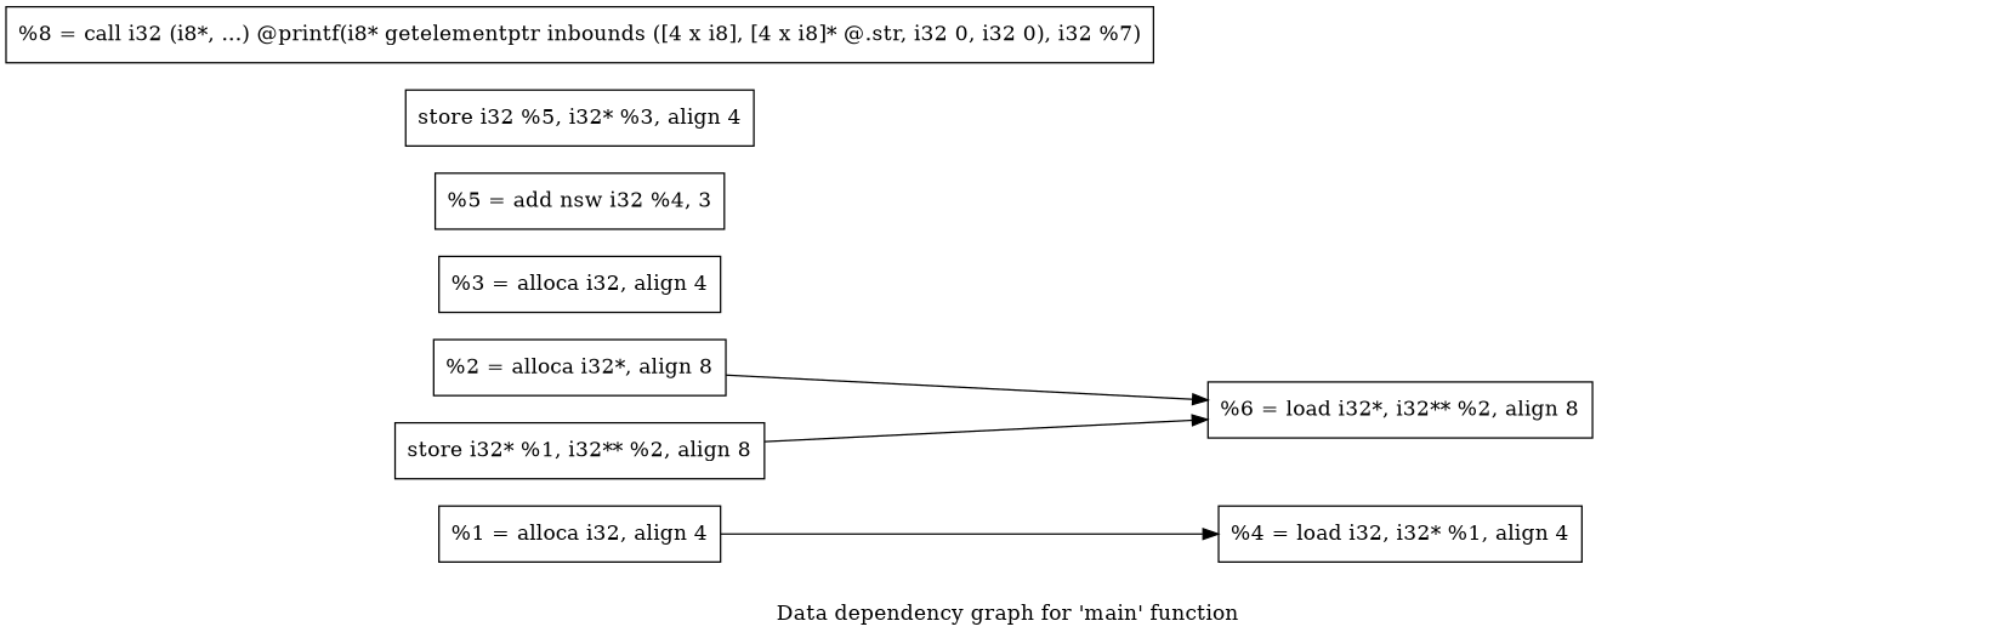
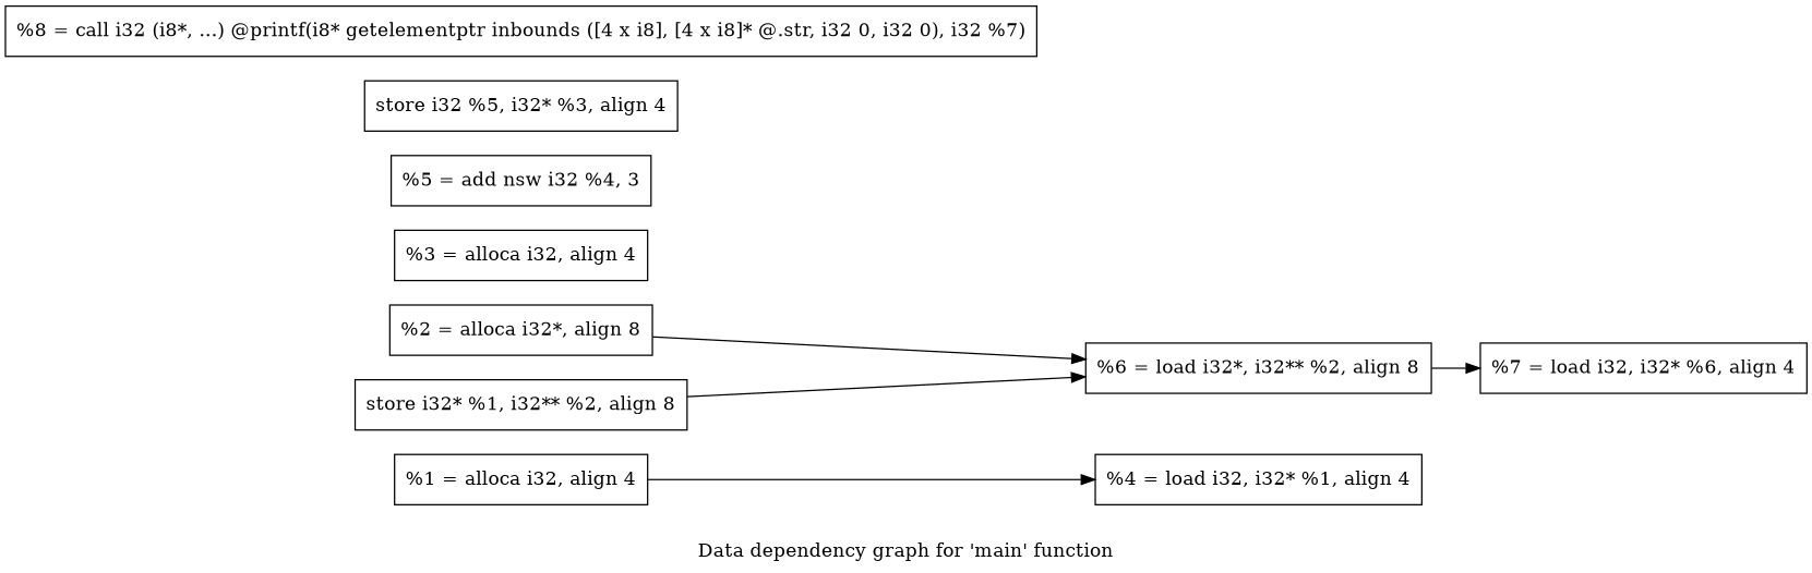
  digraph {
    label="Data dependency graph for 'main' function"
    rankdir=LR
    node [shape=record]
    n1 [label="{  %1 = alloca i32, align 4}"]
    n2 [label="{  %4 = load i32, i32* %1, align 4}"]
    n3 [label="{  %2 = alloca i32*, align 8}"]
    n4 [label="{  %6 = load i32*, i32** %2, align 8}"]
+   n5 [label="{  %7 = load i32, i32* %6, align 4}"]
    n6 [label="{  %3 = alloca i32, align 4}"]
    n7 [label="{  store i32* %1, i32** %2, align 8}"]
    n8 [label="{  %5 = add nsw i32 %4, 3}"]
    n9 [label="{  store i32 %5, i32* %3, align 4}"]
    n10 [label="{  %8 = call i32 (i8*, ...) @printf(i8* getelementptr inbounds ([4 x i8], [4 x i8]* @.str, i32 0, i32 0), i32 %7)}"]
    n1 -> n2
    n3 -> n4
+   n4 -> n5
    n7 -> n4
  }
